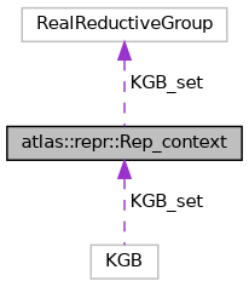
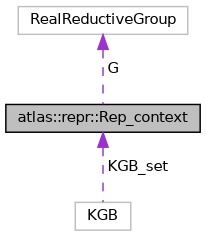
  digraph {
    node [color=grey75 fillcolor=white fontname=Helvetica fontsize=10 shape=record style=filled]
    edge [color=darkorchid3 dir=back fontname=Helvetica fontsize=10 labelfontname=Helvetica labelfontsize=10 style=dashed]
    n1 [color=black fillcolor=grey75 fontcolor=black height=0.2 label="atlas::repr::Rep_context" width=0.4]
    n2 [height=0.2 label=KGB width=0.4]
    n3 [height=0.2 label=RealReductiveGroup width=0.4]
    n1 -> n2 [label=" KGB_set"]
-   n3 -> n1 [label=" KGB_set"]
+   n3 -> n1 [label=" G"]
  }
